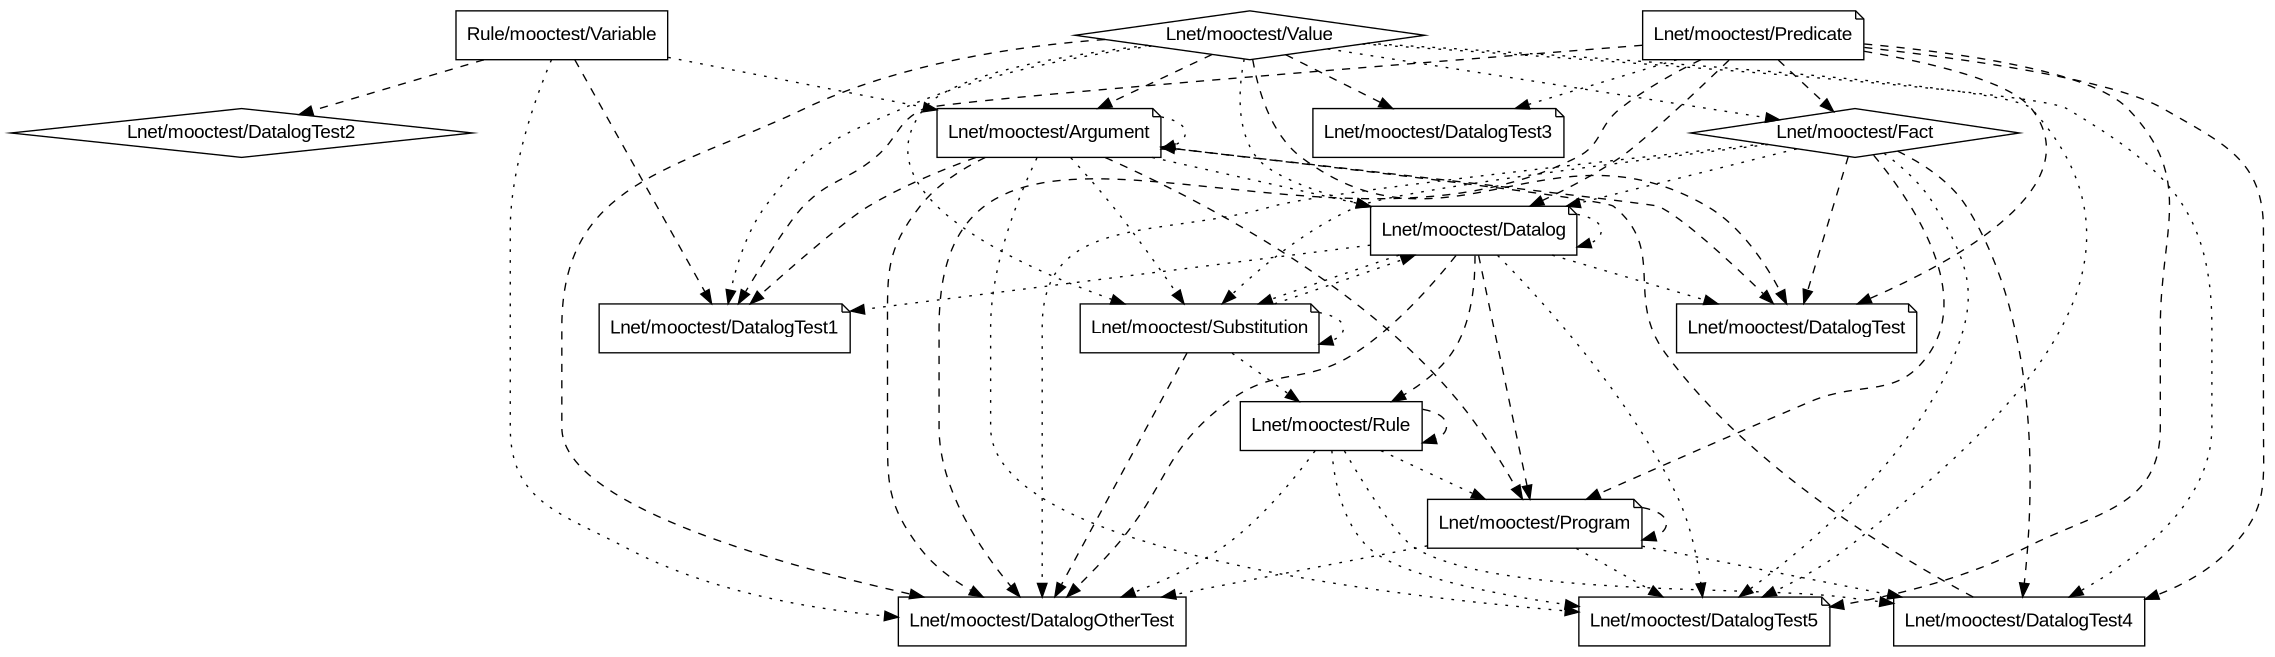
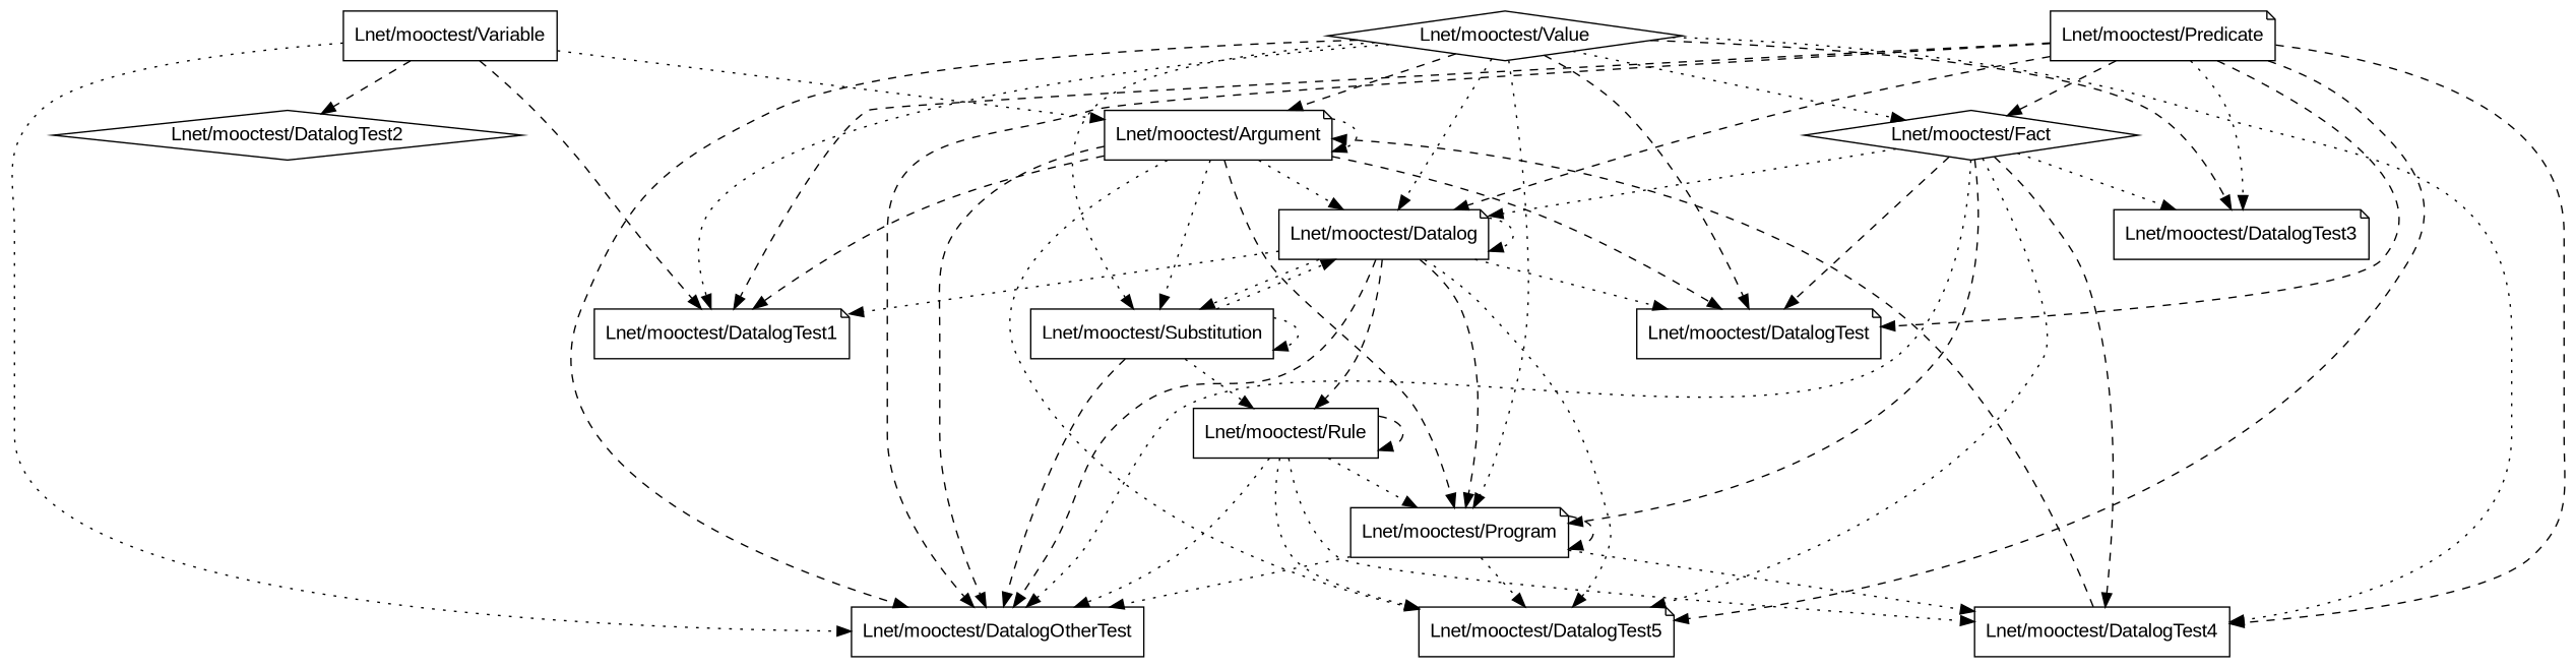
  digraph {
    fontname="Liberation Sans"
    node [fontname="Liberation Sans" shape=note]
    edge [fontname="Liberation Sans" style=dotted]
-   "Lnet/mooctest/Variable" [shape=box label="Rule/mooctest/Variable"]
+   "Lnet/mooctest/Variable" [shape=box]
    "Lnet/mooctest/Argument"
    "Lnet/mooctest/DatalogOtherTest" [shape=box]
    "Lnet/mooctest/DatalogTest1"
    "Lnet/mooctest/DatalogTest2" [shape=diamond]
    "Lnet/mooctest/DatalogTest5"
    "Lnet/mooctest/Datalog"
    "Lnet/mooctest/Program"
    "Lnet/mooctest/DatalogTest"
-   "Lnet/mooctest/Substitution"
+   "Lnet/mooctest/Substitution" [shape=box]
    "Lnet/mooctest/DatalogTest4" [shape=box]
    "Lnet/mooctest/Rule" [shape=box]
    "Lnet/mooctest/Value" [shape=diamond]
    "Lnet/mooctest/DatalogTest3"
    "Lnet/mooctest/Fact" [shape=diamond]
    "Lnet/mooctest/Predicate"
    "Lnet/mooctest/Variable" -> "Lnet/mooctest/Argument"
    "Lnet/mooctest/Variable" -> "Lnet/mooctest/DatalogOtherTest"
    "Lnet/mooctest/Variable" -> "Lnet/mooctest/DatalogTest1" [style=dashed]
    "Lnet/mooctest/Variable" -> "Lnet/mooctest/DatalogTest2" [style=dashed]
    "Lnet/mooctest/Argument" -> "Lnet/mooctest/Argument"
    "Lnet/mooctest/Argument" -> "Lnet/mooctest/DatalogOtherTest" [style=dashed]
    "Lnet/mooctest/Argument" -> "Lnet/mooctest/DatalogTest1" [style=dashed]
    "Lnet/mooctest/Argument" -> "Lnet/mooctest/DatalogTest5"
    "Lnet/mooctest/Argument" -> "Lnet/mooctest/Datalog"
    "Lnet/mooctest/Argument" -> "Lnet/mooctest/Program" [style=dashed]
    "Lnet/mooctest/Argument" -> "Lnet/mooctest/DatalogTest" [style=dashed]
    "Lnet/mooctest/Argument" -> "Lnet/mooctest/Substitution"
    "Lnet/mooctest/Datalog" -> "Lnet/mooctest/DatalogOtherTest" [style=dashed]
    "Lnet/mooctest/Datalog" -> "Lnet/mooctest/DatalogTest1"
    "Lnet/mooctest/Datalog" -> "Lnet/mooctest/DatalogTest5"
    "Lnet/mooctest/Datalog" -> "Lnet/mooctest/Datalog"
    "Lnet/mooctest/Datalog" -> "Lnet/mooctest/Program" [style=dashed]
    "Lnet/mooctest/Datalog" -> "Lnet/mooctest/DatalogTest"
    "Lnet/mooctest/Datalog" -> "Lnet/mooctest/Substitution"
    "Lnet/mooctest/Datalog" -> "Lnet/mooctest/Rule" [style=dashed]
    "Lnet/mooctest/Program" -> "Lnet/mooctest/DatalogOtherTest"
    "Lnet/mooctest/Program" -> "Lnet/mooctest/DatalogTest5"
    "Lnet/mooctest/Program" -> "Lnet/mooctest/Program" [style=dashed]
    "Lnet/mooctest/Program" -> "Lnet/mooctest/DatalogTest4"
    "Lnet/mooctest/Substitution" -> "Lnet/mooctest/DatalogOtherTest" [style=dashed]
    "Lnet/mooctest/Substitution" -> "Lnet/mooctest/Datalog"
    "Lnet/mooctest/Substitution" -> "Lnet/mooctest/Substitution"
    "Lnet/mooctest/Substitution" -> "Lnet/mooctest/Rule"
    "Lnet/mooctest/DatalogTest4" -> "Lnet/mooctest/Argument" [style=dashed]
    "Lnet/mooctest/Rule" -> "Lnet/mooctest/DatalogOtherTest"
    "Lnet/mooctest/Rule" -> "Lnet/mooctest/DatalogTest5"
    "Lnet/mooctest/Rule" -> "Lnet/mooctest/Program"
    "Lnet/mooctest/Rule" -> "Lnet/mooctest/DatalogTest4"
    "Lnet/mooctest/Rule" -> "Lnet/mooctest/Rule" [style=dashed]
    "Lnet/mooctest/Value" -> "Lnet/mooctest/Argument" [style=dashed]
    "Lnet/mooctest/Value" -> "Lnet/mooctest/DatalogOtherTest" [style=dashed]
    "Lnet/mooctest/Value" -> "Lnet/mooctest/DatalogTest1"
-   "Lnet/mooctest/Value" -> "Lnet/mooctest/DatalogTest5"
+   "Lnet/mooctest/Value" -> "Lnet/mooctest/Program"
    "Lnet/mooctest/Value" -> "Lnet/mooctest/Datalog"
    "Lnet/mooctest/Value" -> "Lnet/mooctest/DatalogTest" [style=dashed]
    "Lnet/mooctest/Value" -> "Lnet/mooctest/Substitution"
    "Lnet/mooctest/Value" -> "Lnet/mooctest/DatalogTest4"
    "Lnet/mooctest/Value" -> "Lnet/mooctest/DatalogTest3" [style=dashed]
    "Lnet/mooctest/Value" -> "Lnet/mooctest/Fact"
    "Lnet/mooctest/Fact" -> "Lnet/mooctest/DatalogOtherTest"
    "Lnet/mooctest/Fact" -> "Lnet/mooctest/DatalogTest5"
    "Lnet/mooctest/Fact" -> "Lnet/mooctest/Datalog"
    "Lnet/mooctest/Fact" -> "Lnet/mooctest/Program" [style=dashed]
    "Lnet/mooctest/Fact" -> "Lnet/mooctest/DatalogTest" [style=dashed]
    "Lnet/mooctest/Fact" -> "Lnet/mooctest/DatalogTest4" [style=dashed]
-   "Lnet/mooctest/Fact" -> "Lnet/mooctest/Substitution"
+   "Lnet/mooctest/Fact" -> "Lnet/mooctest/DatalogTest3"
    "Lnet/mooctest/Predicate" -> "Lnet/mooctest/DatalogOtherTest" [style=dashed]
    "Lnet/mooctest/Predicate" -> "Lnet/mooctest/DatalogTest1" [style=dashed]
    "Lnet/mooctest/Predicate" -> "Lnet/mooctest/DatalogTest5" [style=dashed]
    "Lnet/mooctest/Predicate" -> "Lnet/mooctest/Datalog" [style=dashed]
    "Lnet/mooctest/Predicate" -> "Lnet/mooctest/DatalogTest" [style=dashed]
    "Lnet/mooctest/Predicate" -> "Lnet/mooctest/DatalogTest4" [style=dashed]
    "Lnet/mooctest/Predicate" -> "Lnet/mooctest/DatalogTest3"
    "Lnet/mooctest/Predicate" -> "Lnet/mooctest/Fact" [style=dashed]
  }
